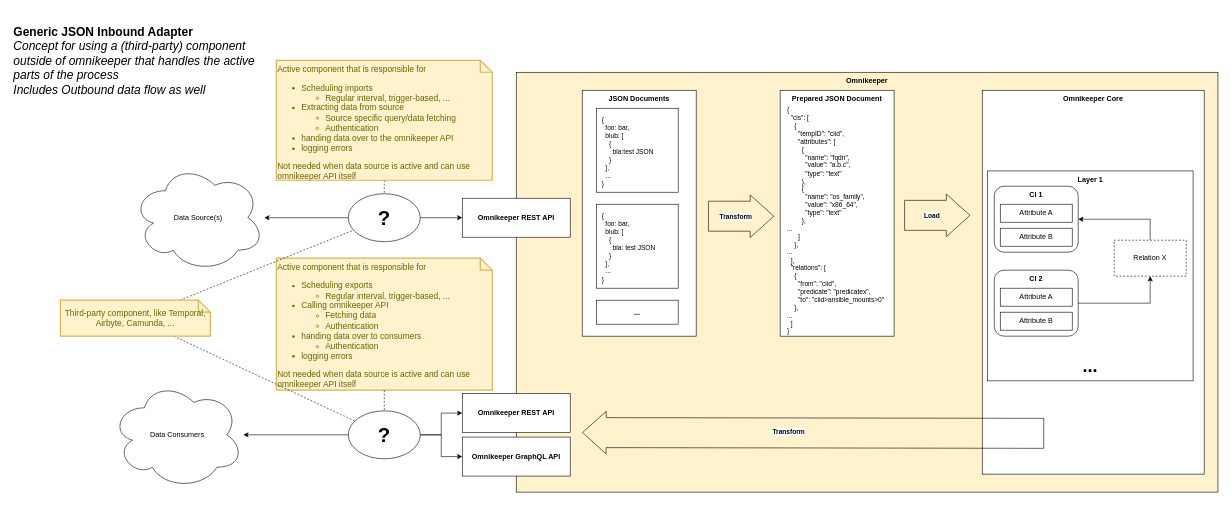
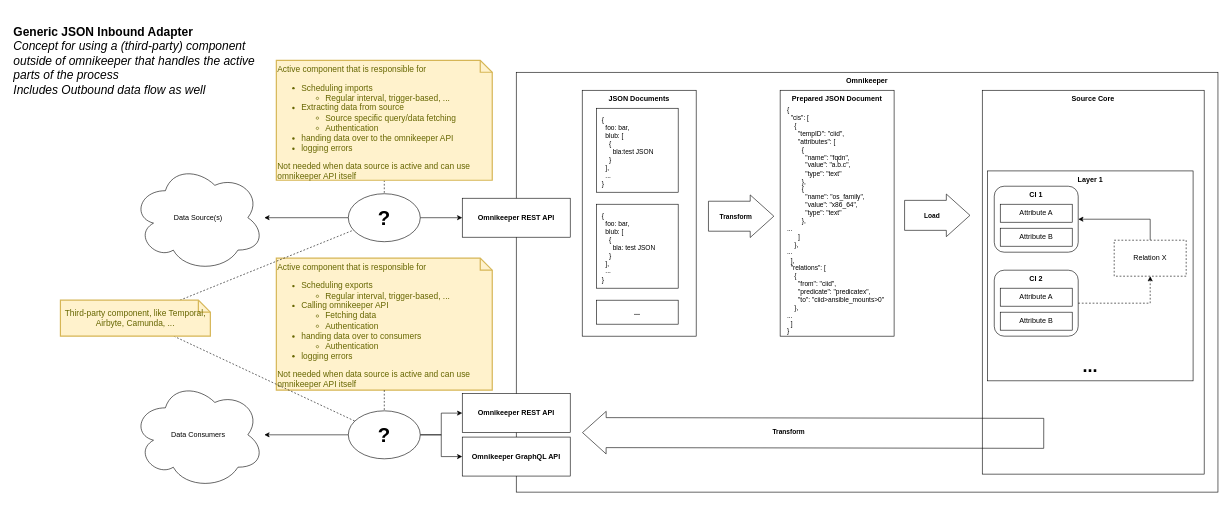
  <mxCell id="0" />
  <mxCell id="1" parent="0" />
- <mxCell id="2" value="Omnikeeper" style="rounded=0;whiteSpace=wrap;html=1;fontStyle=1;verticalAlign=top;fillColor=#fff2cc;" parent="1" vertex="1"><mxGeometry x="860" y="120" width="1170" height="700" as="geometry" /></mxCell>
- <mxCell id="3" value="Omnikeeper Core" style="rounded=0;whiteSpace=wrap;html=1;align=center;fontStyle=1;verticalAlign=top;" parent="1" vertex="1"><mxGeometry x="1637" y="150" width="370" height="640" as="geometry" /></mxCell>
+ <mxCell id="2" value="Omnikeeper" style="rounded=0;whiteSpace=wrap;html=1;fontStyle=1;verticalAlign=top;" parent="1" vertex="1"><mxGeometry x="860" y="120" width="1170" height="700" as="geometry" /></mxCell>
+ <mxCell id="3" value="Source Core" style="rounded=0;whiteSpace=wrap;html=1;align=center;fontStyle=1;verticalAlign=top;" parent="1" vertex="1"><mxGeometry x="1637" y="150" width="370" height="640" as="geometry" /></mxCell>
  <mxCell id="4" value="Layer 1" style="rounded=0;whiteSpace=wrap;html=1;align=center;fontStyle=1;verticalAlign=top;" vertex="1" parent="1"><mxGeometry x="1645.5" y="284.5" width="343" height="350" as="geometry" /></mxCell>
  <mxCell id="5" value="JSON Documents" style="rounded=0;whiteSpace=wrap;html=1;verticalAlign=top;fontStyle=1" parent="1" vertex="1"><mxGeometry x="970" y="150" width="190" height="410" as="geometry" /></mxCell>
  <mxCell id="6" value="Data Source(s)" style="ellipse;shape=cloud;whiteSpace=wrap;html=1;" parent="1" vertex="1"><mxGeometry x="220" y="272.5" width="220" height="180" as="geometry" /></mxCell>
  <mxCell id="7" value="{&lt;br style=&quot;font-size: 11px;&quot;&gt;&amp;nbsp; foo: bar,&lt;br style=&quot;font-size: 11px;&quot;&gt;&amp;nbsp; blub: [&lt;br style=&quot;font-size: 11px;&quot;&gt;&amp;nbsp; &amp;nbsp; {&lt;br style=&quot;font-size: 11px;&quot;&gt;&amp;nbsp; &amp;nbsp; &amp;nbsp; bla:test JSON&lt;br style=&quot;font-size: 11px;&quot;&gt;&amp;nbsp; &amp;nbsp; }&lt;br style=&quot;font-size: 11px;&quot;&gt;&amp;nbsp; ],&lt;br style=&quot;font-size: 11px;&quot;&gt;&amp;nbsp; ...&lt;br style=&quot;font-size: 11px;&quot;&gt;}" style="whiteSpace=wrap;html=1;align=left;verticalAlign=top;labelPosition=center;verticalLabelPosition=middle;spacing=9;fontSize=11;" parent="1" vertex="1"><mxGeometry x="994" y="180" width="136" height="140" as="geometry" /></mxCell>
  <mxCell id="8" value="{&lt;br style=&quot;font-size: 11px;&quot;&gt;&amp;nbsp; foo: bar,&lt;br style=&quot;font-size: 11px;&quot;&gt;&amp;nbsp; blub: [&lt;br style=&quot;font-size: 11px;&quot;&gt;&amp;nbsp; &amp;nbsp; {&lt;br style=&quot;font-size: 11px;&quot;&gt;&amp;nbsp; &amp;nbsp; &amp;nbsp; bla: test JSON&lt;br style=&quot;font-size: 11px;&quot;&gt;&amp;nbsp; &amp;nbsp; }&lt;br style=&quot;font-size: 11px;&quot;&gt;&amp;nbsp; ],&lt;br style=&quot;font-size: 11px;&quot;&gt;&amp;nbsp; ...&lt;br style=&quot;font-size: 11px;&quot;&gt;}" style="whiteSpace=wrap;html=1;align=left;verticalAlign=top;labelPosition=center;verticalLabelPosition=middle;spacing=9;fontSize=11;" parent="1" vertex="1"><mxGeometry x="994" y="340" width="136" height="140" as="geometry" /></mxCell>
  <mxCell id="9" value="..." style="whiteSpace=wrap;html=1;align=center;verticalAlign=top;labelPosition=center;verticalLabelPosition=middle;spacing=9;fontStyle=1" parent="1" vertex="1"><mxGeometry x="994" y="500" width="136" height="40" as="geometry" /></mxCell>
  <mxCell id="10" value="" style="group" parent="1" vertex="1" connectable="0"><mxGeometry x="1657" y="200" width="140" height="110" as="geometry" /></mxCell>
  <mxCell id="11" value="CI 1" style="rounded=1;whiteSpace=wrap;html=1;align=center;verticalAlign=top;fontStyle=1" parent="10" vertex="1"><mxGeometry y="110" width="140" height="110" as="geometry" /></mxCell>
  <mxCell id="12" value="Attribute A" style="rounded=0;whiteSpace=wrap;html=1;align=center;" parent="10" vertex="1"><mxGeometry x="10" y="140" width="120" height="30" as="geometry" /></mxCell>
  <mxCell id="13" value="Attribute B" style="rounded=0;whiteSpace=wrap;html=1;align=center;" parent="10" vertex="1"><mxGeometry x="10" y="180" width="120" height="30" as="geometry" /></mxCell>
  <mxCell id="14" value="" style="group" parent="1" vertex="1" connectable="0"><mxGeometry x="1657" y="450" width="140" height="110" as="geometry" /></mxCell>
  <mxCell id="15" value="CI 2" style="rounded=1;whiteSpace=wrap;html=1;align=center;verticalAlign=top;fontStyle=1" parent="14" vertex="1"><mxGeometry width="140" height="110" as="geometry" /></mxCell>
  <mxCell id="16" value="Attribute A" style="rounded=0;whiteSpace=wrap;html=1;align=center;" parent="14" vertex="1"><mxGeometry x="10" y="30" width="120" height="30" as="geometry" /></mxCell>
  <mxCell id="17" value="Attribute B" style="rounded=0;whiteSpace=wrap;html=1;align=center;" parent="14" vertex="1"><mxGeometry x="10" y="70" width="120" height="30" as="geometry" /></mxCell>
  <mxCell id="18" style="edgeStyle=orthogonalEdgeStyle;rounded=0;orthogonalLoop=1;jettySize=auto;html=1;entryX=1;entryY=0.5;entryDx=0;entryDy=0;" parent="1" source="19" target="11" edge="1"><mxGeometry relative="1" as="geometry"><Array as="points"><mxPoint x="1917" y="365" /></Array></mxGeometry></mxCell>
  <mxCell id="19" value="Relation X" style="rounded=0;whiteSpace=wrap;html=1;align=center;dashed=1;" parent="1" vertex="1"><mxGeometry x="1857" y="400" width="120" height="60" as="geometry" /></mxCell>
- <mxCell id="20" style="edgeStyle=orthogonalEdgeStyle;rounded=0;orthogonalLoop=1;jettySize=auto;html=1;" parent="1" source="15" target="19" edge="1"><mxGeometry relative="1" as="geometry"><Array as="points"><mxPoint x="1917" y="505" /></Array></mxGeometry></mxCell>
+ <mxCell id="20" style="edgeStyle=orthogonalEdgeStyle;rounded=0;orthogonalLoop=1;jettySize=auto;html=1;dashed=1;" parent="1" source="15" target="19" edge="1"><mxGeometry relative="1" as="geometry"><Array as="points"><mxPoint x="1917" y="505" /></Array></mxGeometry></mxCell>
  <mxCell id="21" value="..." style="text;html=1;strokeColor=none;fillColor=none;align=center;verticalAlign=middle;whiteSpace=wrap;rounded=0;fontStyle=1;fontSize=30;" parent="1" vertex="1"><mxGeometry x="1797" y="600" width="40" height="20" as="geometry" /></mxCell>
  <mxCell id="22" value="" style="shape=flexArrow;endArrow=classic;html=1;width=50;endSize=12.8;" parent="1" edge="1"><mxGeometry width="50" height="50" relative="1" as="geometry"><mxPoint x="1180" y="360" as="sourcePoint" /><mxPoint x="1290" y="360" as="targetPoint" /></mxGeometry></mxCell>
  <mxCell id="23" value="Transform" style="edgeLabel;html=1;align=center;verticalAlign=middle;resizable=0;points=[];fontStyle=1" parent="22" vertex="1" connectable="0"><mxGeometry x="-0.345" y="-5" relative="1" as="geometry"><mxPoint x="9" y="-5" as="offset" /></mxGeometry></mxCell>
  <mxCell id="24" value="" style="shape=flexArrow;endArrow=classic;html=1;width=50;endSize=12.8;" parent="1" edge="1"><mxGeometry width="50" height="50" relative="1" as="geometry"><mxPoint x="1507" y="358.57" as="sourcePoint" /><mxPoint x="1617" y="358.57" as="targetPoint" /></mxGeometry></mxCell>
  <mxCell id="25" value="Load" style="edgeLabel;html=1;align=center;verticalAlign=middle;resizable=0;points=[];fontStyle=1" parent="24" vertex="1" connectable="0"><mxGeometry x="-0.345" y="-5" relative="1" as="geometry"><mxPoint x="9" y="-5" as="offset" /></mxGeometry></mxCell>
  <mxCell id="26" value="Prepared JSON Document" style="rounded=0;whiteSpace=wrap;html=1;verticalAlign=top;fontStyle=1" parent="1" vertex="1"><mxGeometry x="1300" y="150" width="190" height="410" as="geometry" /></mxCell>
  <mxCell id="27" value="&lt;div style=&quot;font-size: 11px;&quot;&gt;{&lt;/div&gt;&lt;div style=&quot;font-size: 11px;&quot;&gt;&amp;nbsp; &quot;cis&quot;: [&lt;/div&gt;&lt;div style=&quot;font-size: 11px;&quot;&gt;&amp;nbsp; &amp;nbsp; {&lt;/div&gt;&lt;div style=&quot;font-size: 11px;&quot;&gt;&amp;nbsp; &amp;nbsp; &amp;nbsp; &quot;tempID&quot;: &quot;ciid&quot;,&lt;/div&gt;&lt;div style=&quot;font-size: 11px;&quot;&gt;&amp;nbsp; &amp;nbsp; &amp;nbsp; &quot;attributes&quot;: [&lt;/div&gt;&lt;div style=&quot;font-size: 11px;&quot;&gt;&amp;nbsp; &amp;nbsp; &amp;nbsp; &amp;nbsp; {&lt;/div&gt;&lt;div style=&quot;font-size: 11px;&quot;&gt;&amp;nbsp; &amp;nbsp; &amp;nbsp; &amp;nbsp; &amp;nbsp; &quot;name&quot;: &quot;fqdn&quot;,&lt;/div&gt;&lt;div style=&quot;font-size: 11px;&quot;&gt;&amp;nbsp; &amp;nbsp; &amp;nbsp; &amp;nbsp; &amp;nbsp; &quot;value&quot;: &quot;a.b.c&quot;,&lt;/div&gt;&lt;div style=&quot;font-size: 11px;&quot;&gt;&amp;nbsp; &amp;nbsp; &amp;nbsp; &amp;nbsp; &amp;nbsp; &quot;type&quot;: &quot;text&quot;&lt;/div&gt;&lt;div style=&quot;font-size: 11px;&quot;&gt;&amp;nbsp; &amp;nbsp; &amp;nbsp; &amp;nbsp; },&lt;/div&gt;&lt;div style=&quot;font-size: 11px;&quot;&gt;&amp;nbsp; &amp;nbsp; &amp;nbsp; &amp;nbsp; {&lt;/div&gt;&lt;div style=&quot;font-size: 11px;&quot;&gt;&amp;nbsp; &amp;nbsp; &amp;nbsp; &amp;nbsp; &amp;nbsp; &quot;name&quot;: &quot;os_family&quot;,&lt;/div&gt;&lt;div style=&quot;font-size: 11px;&quot;&gt;&amp;nbsp; &amp;nbsp; &amp;nbsp; &amp;nbsp; &amp;nbsp; &quot;value&quot;: &quot;x86_64&quot;,&lt;/div&gt;&lt;div style=&quot;font-size: 11px;&quot;&gt;&amp;nbsp; &amp;nbsp; &amp;nbsp; &amp;nbsp; &amp;nbsp; &quot;type&quot;: &quot;text&quot;&lt;/div&gt;&lt;div style=&quot;font-size: 11px;&quot;&gt;&amp;nbsp; &amp;nbsp; &amp;nbsp; &amp;nbsp; },&lt;/div&gt;&lt;div style=&quot;font-size: 11px;&quot;&gt;&lt;span style=&quot;font-size: 11px;&quot;&gt;&#09;&#09;&lt;/span&gt;...&lt;/div&gt;&lt;div style=&quot;font-size: 11px;&quot;&gt;&amp;nbsp; &amp;nbsp; &amp;nbsp; ]&lt;/div&gt;&lt;div style=&quot;font-size: 11px;&quot;&gt;&amp;nbsp; &amp;nbsp; },&lt;/div&gt;&lt;div style=&quot;font-size: 11px;&quot;&gt;&lt;span style=&quot;font-size: 11px;&quot;&gt;&#09;&lt;/span&gt;...&lt;/div&gt;&lt;div style=&quot;font-size: 11px;&quot;&gt;&amp;nbsp; ],&lt;/div&gt;&lt;div style=&quot;font-size: 11px;&quot;&gt;&amp;nbsp; &quot;relations&quot;: [&lt;/div&gt;&lt;div style=&quot;font-size: 11px;&quot;&gt;&amp;nbsp; &amp;nbsp; {&lt;/div&gt;&lt;div style=&quot;font-size: 11px;&quot;&gt;&amp;nbsp; &amp;nbsp; &amp;nbsp; &quot;from&quot;: &quot;ciid&quot;,&lt;/div&gt;&lt;div style=&quot;font-size: 11px;&quot;&gt;&amp;nbsp; &amp;nbsp; &amp;nbsp; &quot;predicate&quot;: &quot;predicatex&quot;,&lt;/div&gt;&lt;div style=&quot;font-size: 11px;&quot;&gt;&amp;nbsp; &amp;nbsp; &amp;nbsp; &quot;to&quot;: &quot;ciid&amp;gt;ansible_mounts&amp;gt;0&quot;&lt;/div&gt;&lt;div style=&quot;font-size: 11px;&quot;&gt;&amp;nbsp; &amp;nbsp; },&lt;/div&gt;&lt;div style=&quot;font-size: 11px;&quot;&gt;&lt;span style=&quot;font-size: 11px;&quot;&gt;&#09;&lt;/span&gt;...&lt;/div&gt;&lt;div style=&quot;font-size: 11px;&quot;&gt;&amp;nbsp; ]&lt;/div&gt;&lt;div style=&quot;font-size: 11px;&quot;&gt;}&lt;/div&gt;" style="text;html=1;strokeColor=none;fillColor=none;align=left;verticalAlign=top;whiteSpace=wrap;rounded=0;fontSize=11;" parent="1" vertex="1"><mxGeometry x="1310" y="170" width="170" height="380" as="geometry" /></mxCell>
  <mxCell id="28" value="Omnikeeper REST API" style="rounded=0;whiteSpace=wrap;html=1;verticalAlign=middle;fontStyle=1" parent="1" vertex="1"><mxGeometry x="770" y="330" width="180" height="65" as="geometry" /></mxCell>
  <mxCell id="29" style="edgeStyle=orthogonalEdgeStyle;rounded=0;orthogonalLoop=1;jettySize=auto;html=1;" parent="1" source="31" target="6" edge="1"><mxGeometry relative="1" as="geometry" /></mxCell>
  <mxCell id="30" style="edgeStyle=orthogonalEdgeStyle;rounded=0;orthogonalLoop=1;jettySize=auto;html=1;" parent="1" source="31" target="28" edge="1"><mxGeometry relative="1" as="geometry" /></mxCell>
  <mxCell id="31" value="?" style="ellipse;whiteSpace=wrap;html=1;fontStyle=1;fontSize=34;" parent="1" vertex="1"><mxGeometry x="580" y="322.5" width="120" height="80" as="geometry" /></mxCell>
- <mxCell id="32" value="Data Consumers" style="ellipse;shape=cloud;whiteSpace=wrap;html=1;" parent="1" vertex="1"><mxGeometry x="185" y="634.5" width="220" height="180" as="geometry" /></mxCell>
+ <mxCell id="32" value="Data Consumers" style="ellipse;shape=cloud;whiteSpace=wrap;html=1;" parent="1" vertex="1"><mxGeometry x="220" y="634.5" width="220" height="180" as="geometry" /></mxCell>
  <mxCell id="33" value="" style="edgeStyle=orthogonalEdgeStyle;rounded=0;orthogonalLoop=1;jettySize=auto;html=1;fontSize=34;" parent="1" source="36" target="37" edge="1"><mxGeometry relative="1" as="geometry"><mxPoint x="2680" y="195" as="targetPoint" /></mxGeometry></mxCell>
  <mxCell id="34" style="edgeStyle=orthogonalEdgeStyle;rounded=0;orthogonalLoop=1;jettySize=auto;html=1;fontSize=34;" parent="1" source="36" target="32" edge="1"><mxGeometry relative="1" as="geometry" /></mxCell>
  <mxCell id="35" style="edgeStyle=orthogonalEdgeStyle;rounded=0;orthogonalLoop=1;jettySize=auto;html=1;entryX=0;entryY=0.5;entryDx=0;entryDy=0;fontSize=34;" parent="1" source="36" target="38" edge="1"><mxGeometry relative="1" as="geometry" /></mxCell>
  <mxCell id="36" value="?" style="ellipse;whiteSpace=wrap;html=1;fontStyle=1;fontSize=34;" parent="1" vertex="1"><mxGeometry x="580" y="684.5" width="120" height="80" as="geometry" /></mxCell>
  <mxCell id="37" value="Omnikeeper REST API" style="rounded=0;whiteSpace=wrap;html=1;verticalAlign=middle;fontStyle=1" parent="1" vertex="1"><mxGeometry x="770" y="655.75" width="180" height="65" as="geometry" /></mxCell>
  <mxCell id="38" value="Omnikeeper GraphQL API" style="rounded=0;whiteSpace=wrap;html=1;verticalAlign=middle;fontStyle=1" parent="1" vertex="1"><mxGeometry x="770" y="728.25" width="180" height="65" as="geometry" /></mxCell>
  <mxCell id="39" style="rounded=0;orthogonalLoop=1;jettySize=auto;html=1;fontSize=34;dashed=1;endArrow=none;endFill=0;" parent="1" source="40" target="31" edge="1"><mxGeometry relative="1" as="geometry" /></mxCell>
  <mxCell id="40" value="Active component that is responsible for&lt;br&gt;&lt;ul&gt;&lt;li&gt;Scheduling imports&lt;/li&gt;&lt;ul&gt;&lt;li&gt;Regular interval, trigger-based, ...&lt;/li&gt;&lt;/ul&gt;&lt;li&gt;Extracting data from source&lt;/li&gt;&lt;ul&gt;&lt;li&gt;Source specific query/data fetching&lt;/li&gt;&lt;li&gt;Authentication&lt;/li&gt;&lt;/ul&gt;&lt;li&gt;handing data over to the omnikeeper API&lt;/li&gt;&lt;li&gt;logging errors&lt;/li&gt;&lt;/ul&gt;&lt;div&gt;Not needed when data source is active and can use omnikeeper API itself&lt;/div&gt;" style="shape=note;strokeWidth=2;fontSize=14;size=20;whiteSpace=wrap;html=1;fillColor=#fff2cc;strokeColor=#d6b656;fontColor=#666600;align=left;verticalAlign=top;" parent="1" vertex="1"><mxGeometry x="460" y="100" width="360" height="200" as="geometry" /></mxCell>
  <mxCell id="41" value="Active component that is responsible for&lt;br&gt;&lt;ul&gt;&lt;li&gt;Scheduling exports&lt;/li&gt;&lt;ul&gt;&lt;li&gt;Regular interval, trigger-based, ...&lt;/li&gt;&lt;/ul&gt;&lt;li&gt;Calling omnikeeper API&lt;/li&gt;&lt;ul&gt;&lt;li&gt;Fetching data&lt;/li&gt;&lt;li&gt;Authentication&lt;/li&gt;&lt;/ul&gt;&lt;li&gt;handing data over to consumers&lt;/li&gt;&lt;ul&gt;&lt;li&gt;Authentication&lt;/li&gt;&lt;/ul&gt;&lt;li&gt;logging errors&lt;/li&gt;&lt;/ul&gt;&lt;div&gt;Not needed when data source is active and can use omnikeeper API itself&lt;br&gt;&lt;/div&gt;" style="shape=note;strokeWidth=2;fontSize=14;size=20;whiteSpace=wrap;html=1;fillColor=#fff2cc;strokeColor=#d6b656;fontColor=#666600;align=left;verticalAlign=top;" parent="1" vertex="1"><mxGeometry x="460" y="430" width="360" height="220" as="geometry" /></mxCell>
  <mxCell id="42" style="rounded=0;orthogonalLoop=1;jettySize=auto;html=1;fontSize=34;dashed=1;endArrow=none;endFill=0;" parent="1" source="41" target="36" edge="1"><mxGeometry relative="1" as="geometry"><mxPoint x="644.786" y="415" as="sourcePoint" /><mxPoint x="647.779" y="364.973" as="targetPoint" /></mxGeometry></mxCell>
  <mxCell id="43" value="" style="shape=flexArrow;endArrow=classic;html=1;width=50;endSize=12.8;" parent="1" edge="1"><mxGeometry width="50" height="50" relative="1" as="geometry"><mxPoint x="1740" y="722.036" as="sourcePoint" /><mxPoint x="970" y="720.75" as="targetPoint" /></mxGeometry></mxCell>
  <mxCell id="44" value="Transform" style="edgeLabel;html=1;align=center;verticalAlign=middle;resizable=0;points=[];fontStyle=1" parent="43" vertex="1" connectable="0"><mxGeometry x="-0.345" y="-5" relative="1" as="geometry"><mxPoint x="-174.29" y="2.81" as="offset" /></mxGeometry></mxCell>
  <mxCell id="45" value="Generic JSON Inbound Adapter&lt;br&gt;&lt;i style=&quot;font-weight: normal&quot;&gt;Concept for using a (third-party) component outside of omnikeeper that handles the active parts of the process&lt;br&gt;Includes Outbound data flow as well&lt;/i&gt;" style="text;html=1;strokeColor=none;fillColor=none;align=left;verticalAlign=middle;whiteSpace=wrap;rounded=0;fontSize=20;fontStyle=1" parent="1" vertex="1"><mxGeometry x="20" y="20" width="430" height="160" as="geometry" /></mxCell>
  <mxCell id="46" style="edgeStyle=none;rounded=0;orthogonalLoop=1;jettySize=auto;html=1;dashed=1;endArrow=none;endFill=0;strokeColor=#000000;fontSize=34;" parent="1" source="48" target="36" edge="1"><mxGeometry relative="1" as="geometry" /></mxCell>
  <mxCell id="47" style="edgeStyle=none;rounded=0;orthogonalLoop=1;jettySize=auto;html=1;dashed=1;endArrow=none;endFill=0;strokeColor=#000000;fontSize=34;" parent="1" source="48" target="31" edge="1"><mxGeometry relative="1" as="geometry" /></mxCell>
  <mxCell id="48" value="Third-party component, like Temporal, Airbyte, Camunda, ..." style="shape=note;strokeWidth=2;fontSize=14;size=20;whiteSpace=wrap;html=1;fillColor=#fff2cc;strokeColor=#d6b656;fontColor=#666600;align=center;verticalAlign=middle;" parent="1" vertex="1"><mxGeometry x="100" y="500" width="250" height="60" as="geometry" /></mxCell>
